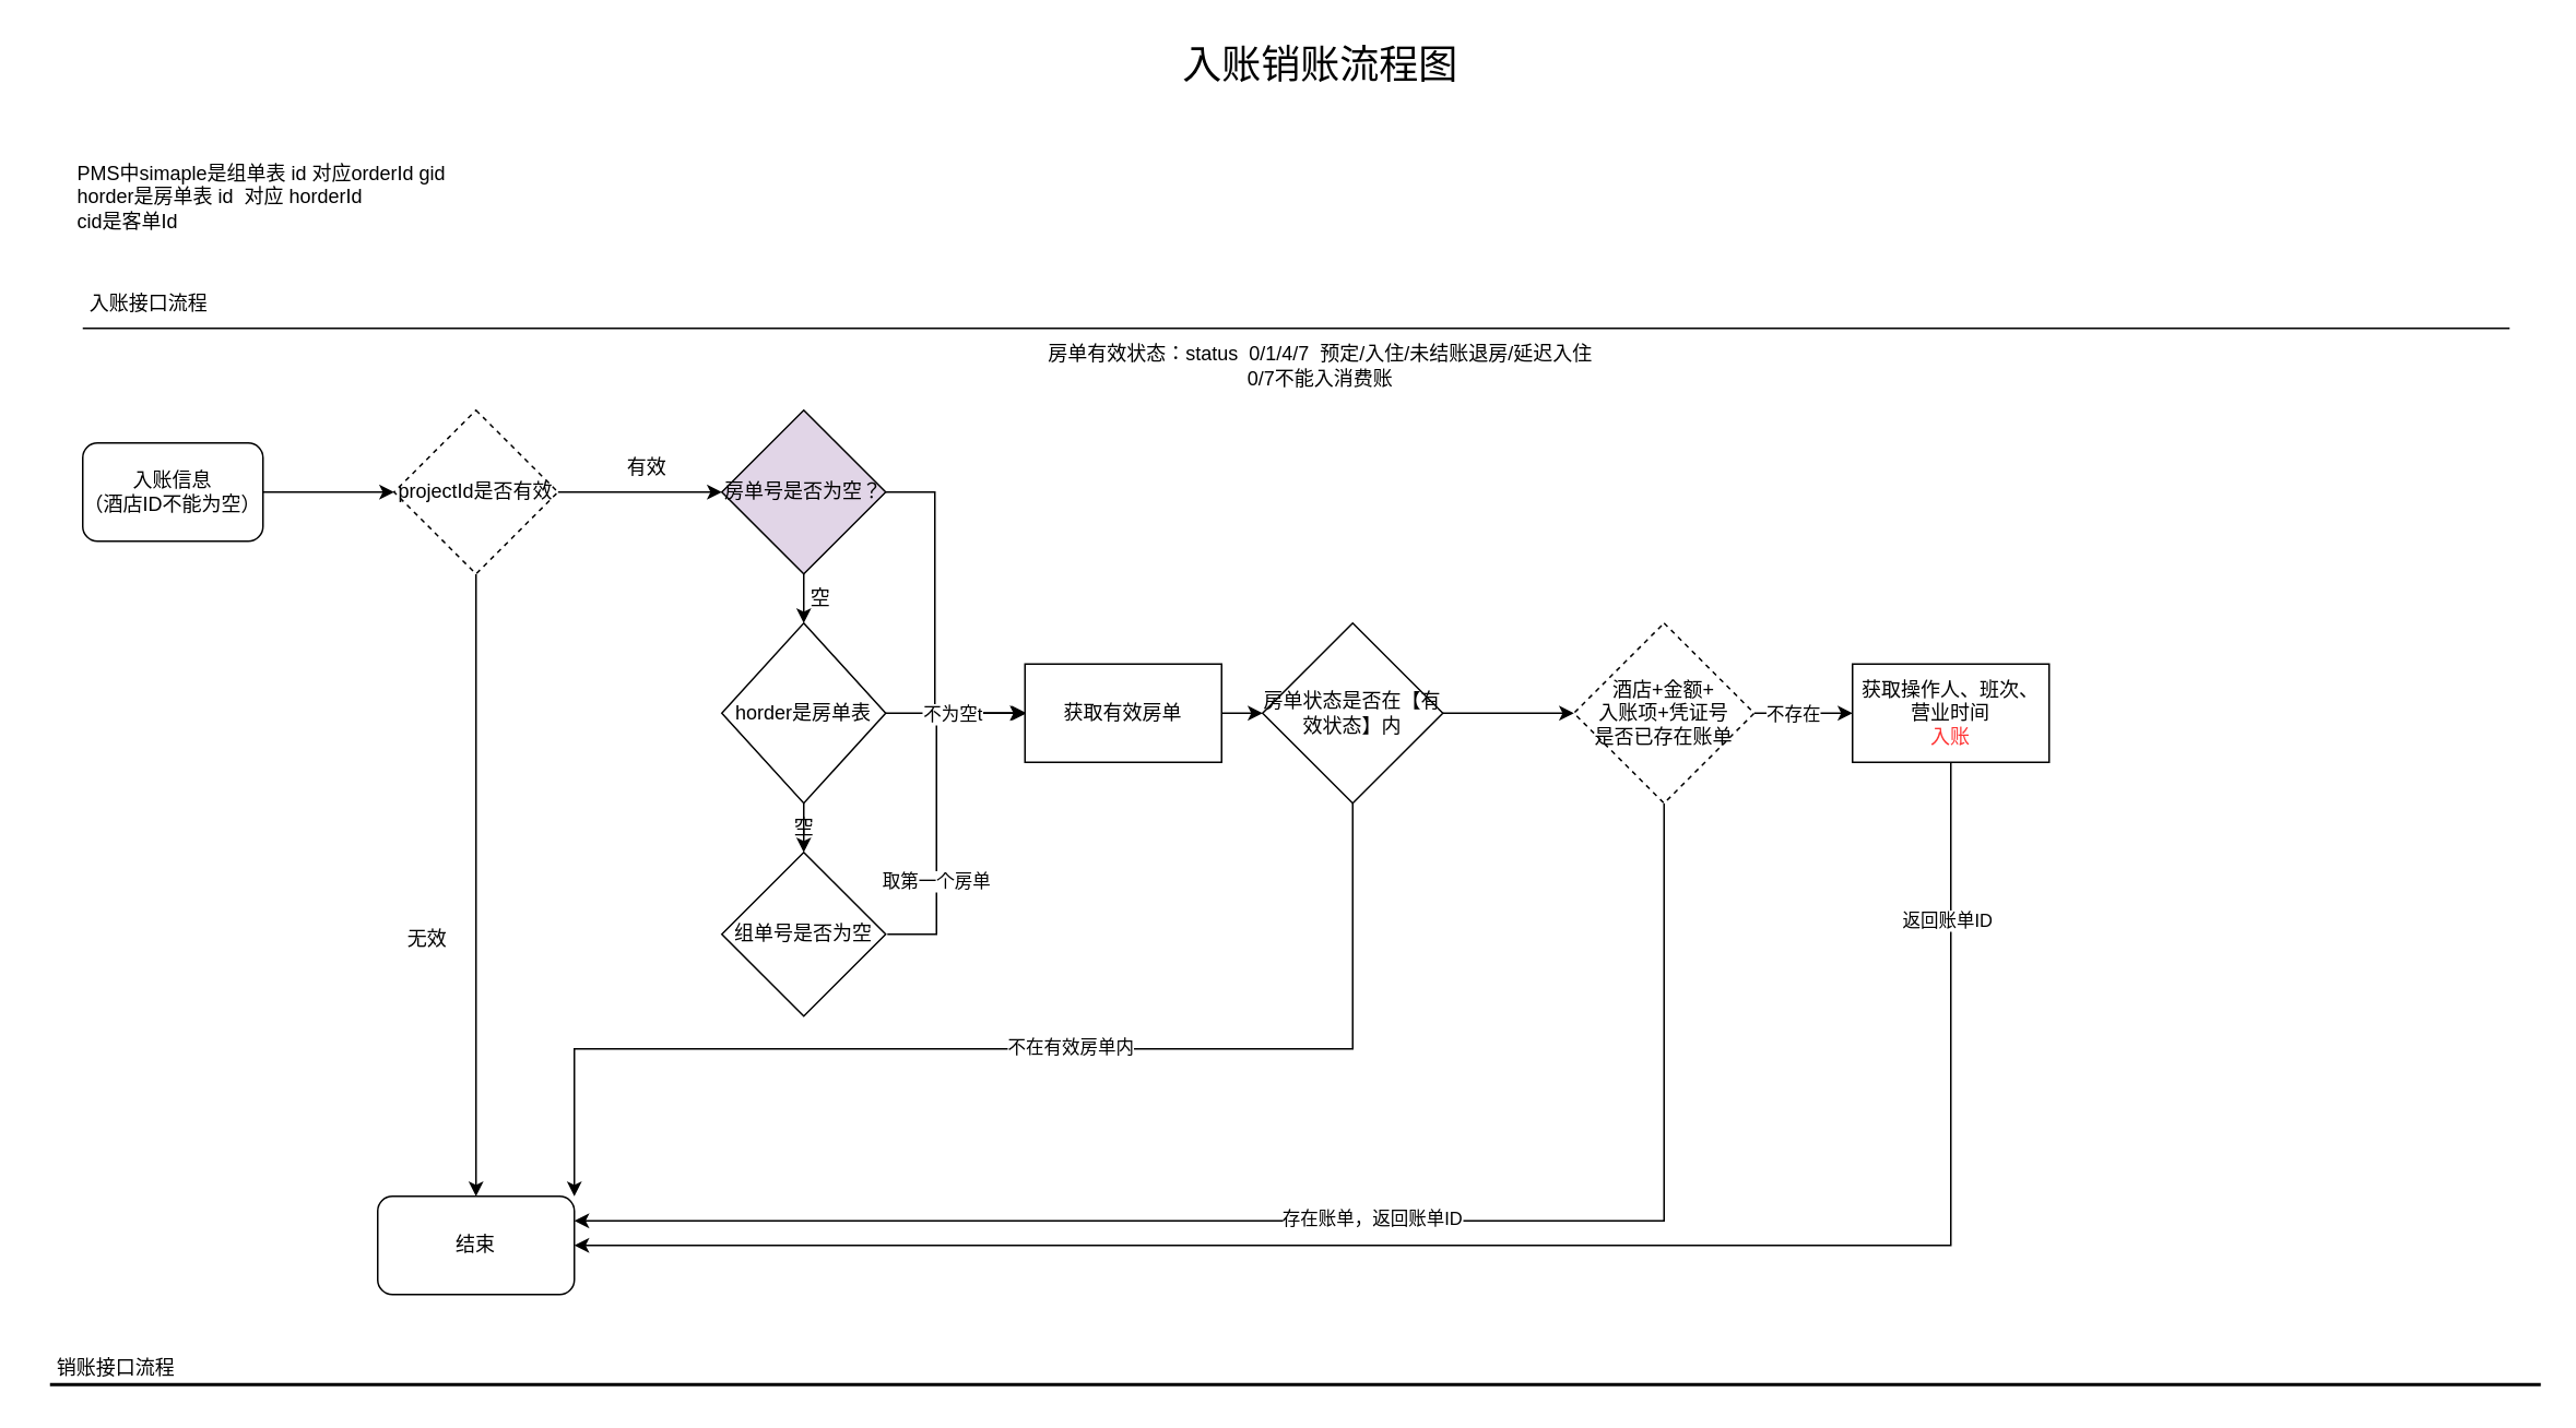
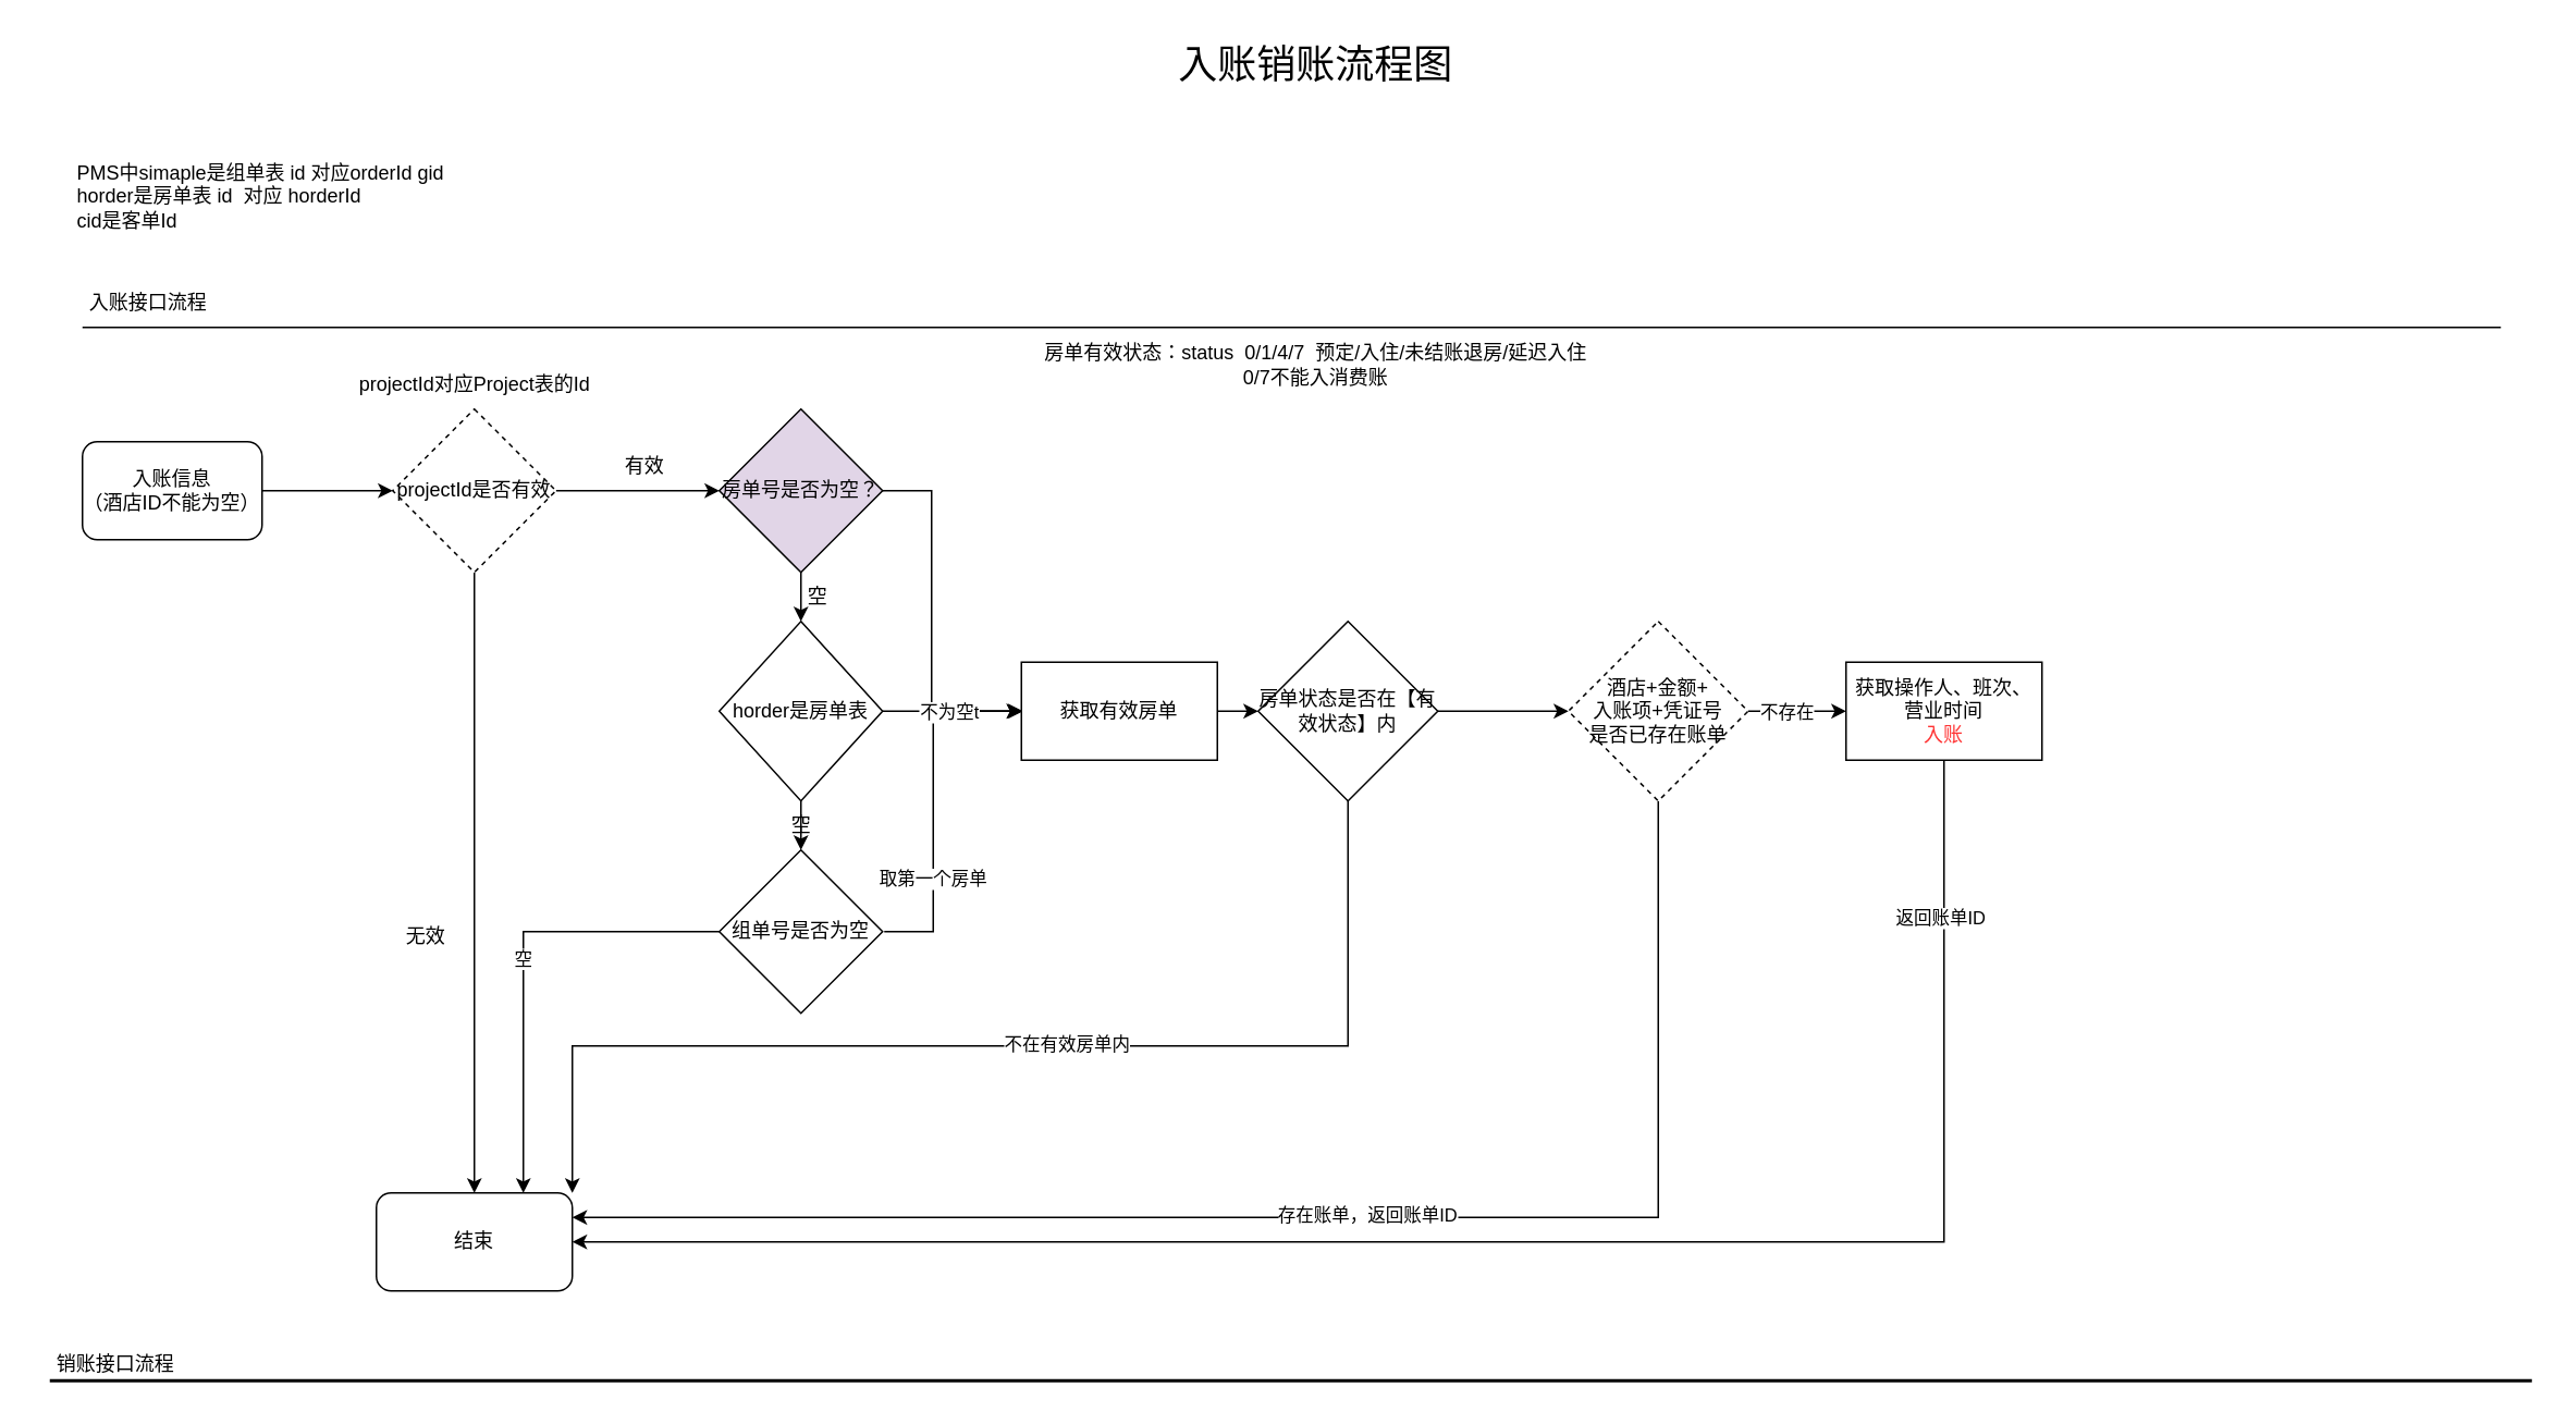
  <mxCell id="0" />
  <mxCell id="1" parent="0" />
  <mxCell id="2" value="入账销账流程图&lt;br style=&quot;font-size: 24px;&quot;&gt;" style="text;html=1;align=center;verticalAlign=middle;resizable=0;points=[];autosize=1;strokeColor=none;fillColor=none;fontSize=24;" parent="1" vertex="1"><mxGeometry x="710" y="20" width="190" height="40" as="geometry" /></mxCell>
  <mxCell id="3" style="edgeStyle=orthogonalEdgeStyle;rounded=0;orthogonalLoop=1;jettySize=auto;html=1;exitX=1;exitY=0.5;exitDx=0;exitDy=0;" parent="1" source="8" target="6" edge="1"><mxGeometry relative="1" as="geometry"><mxPoint x="180" y="300" as="sourcePoint" /></mxGeometry></mxCell>
  <mxCell id="4" style="edgeStyle=orthogonalEdgeStyle;rounded=0;orthogonalLoop=1;jettySize=auto;html=1;exitX=0.5;exitY=1;exitDx=0;exitDy=0;" parent="1" source="6" target="9" edge="1"><mxGeometry relative="1" as="geometry"><mxPoint x="290" y="390" as="targetPoint" /></mxGeometry></mxCell>
  <mxCell id="5" style="edgeStyle=orthogonalEdgeStyle;rounded=0;orthogonalLoop=1;jettySize=auto;html=1;exitX=1;exitY=0.5;exitDx=0;exitDy=0;entryX=0;entryY=0.5;entryDx=0;entryDy=0;" parent="1" source="6" target="14" edge="1"><mxGeometry relative="1" as="geometry" /></mxCell>
  <mxCell id="6" value="projectId是否有效" style="rhombus;whiteSpace=wrap;html=1;dashed=1;" parent="1" vertex="1"><mxGeometry x="240" y="250" width="100" height="100" as="geometry" /></mxCell>
+ <mxCell id="7" value="projectId对应Project表的Id&lt;br&gt;" style="text;html=1;align=center;verticalAlign=middle;resizable=0;points=[];autosize=1;strokeColor=none;fillColor=none;" parent="1" vertex="1"><mxGeometry x="210" y="220" width="160" height="30" as="geometry" /></mxCell>
  <mxCell id="8" value="入账信息&lt;br&gt;（酒店ID不能为空）" style="rounded=1;whiteSpace=wrap;html=1;" parent="1" vertex="1"><mxGeometry x="50" y="270" width="110" height="60" as="geometry" /></mxCell>
  <mxCell id="9" value="结束" style="rounded=1;whiteSpace=wrap;html=1;" parent="1" vertex="1"><mxGeometry x="230" y="730" width="120" height="60" as="geometry" /></mxCell>
  <mxCell id="10" value="无效" style="text;html=1;align=center;verticalAlign=middle;resizable=0;points=[];autosize=1;strokeColor=none;fillColor=none;" parent="1" vertex="1"><mxGeometry x="235" y="558" width="50" height="30" as="geometry" /></mxCell>
  <mxCell id="11" value="" style="endArrow=none;html=1;rounded=0;" parent="1" edge="1"><mxGeometry relative="1" as="geometry"><mxPoint x="50" y="200" as="sourcePoint" /><mxPoint x="1531" y="200" as="targetPoint" /></mxGeometry></mxCell>
  <mxCell id="12" style="edgeStyle=orthogonalEdgeStyle;rounded=0;orthogonalLoop=1;jettySize=auto;html=1;exitX=0.5;exitY=1;exitDx=0;exitDy=0;entryX=0.5;entryY=0;entryDx=0;entryDy=0;" parent="1" source="14" target="18" edge="1"><mxGeometry relative="1" as="geometry" /></mxCell>
  <mxCell id="13" style="edgeStyle=orthogonalEdgeStyle;rounded=0;orthogonalLoop=1;jettySize=auto;html=1;exitX=1;exitY=0.5;exitDx=0;exitDy=0;entryX=0;entryY=0.5;entryDx=0;entryDy=0;" parent="1" source="14" target="29" edge="1"><mxGeometry relative="1" as="geometry"><Array as="points"><mxPoint x="570" y="300" /><mxPoint x="570" y="435" /></Array></mxGeometry></mxCell>
  <mxCell id="14" value="房单号是否为空？" style="rhombus;whiteSpace=wrap;html=1;fillColor=#e1d5e7;" parent="1" vertex="1"><mxGeometry x="440" y="250" width="100" height="100" as="geometry" /></mxCell>
  <mxCell id="15" value="有效" style="text;html=1;align=center;verticalAlign=middle;resizable=0;points=[];autosize=1;strokeColor=none;fillColor=none;" parent="1" vertex="1"><mxGeometry x="369" y="270" width="50" height="30" as="geometry" /></mxCell>
  <mxCell id="16" style="edgeStyle=orthogonalEdgeStyle;rounded=0;orthogonalLoop=1;jettySize=auto;html=1;exitX=0.5;exitY=1;exitDx=0;exitDy=0;entryX=0.5;entryY=0;entryDx=0;entryDy=0;" parent="1" source="18" target="24" edge="1"><mxGeometry relative="1" as="geometry" /></mxCell>
  <mxCell id="17" style="edgeStyle=orthogonalEdgeStyle;rounded=0;orthogonalLoop=1;jettySize=auto;html=1;exitX=1;exitY=0.5;exitDx=0;exitDy=0;entryX=0;entryY=0.5;entryDx=0;entryDy=0;" parent="1" source="18" target="29" edge="1"><mxGeometry relative="1" as="geometry" /></mxCell>
  <mxCell id="18" value="horder是房单表" style="rhombus;whiteSpace=wrap;html=1;" parent="1" vertex="1"><mxGeometry x="440" y="380" width="100" height="110" as="geometry" /></mxCell>
+ <mxCell id="19" style="edgeStyle=orthogonalEdgeStyle;rounded=0;orthogonalLoop=1;jettySize=auto;html=1;exitX=0;exitY=0.5;exitDx=0;exitDy=0;entryX=0.75;entryY=0;entryDx=0;entryDy=0;" parent="1" source="24" target="9" edge="1"><mxGeometry relative="1" as="geometry" /></mxCell>
+ <mxCell id="20" value="空" style="edgeLabel;html=1;align=center;verticalAlign=middle;resizable=0;points=[];" parent="19" connectable="0" vertex="1"><mxGeometry x="-0.029" y="-1" relative="1" as="geometry"><mxPoint as="offset" /></mxGeometry></mxCell>
  <mxCell id="21" style="edgeStyle=orthogonalEdgeStyle;rounded=0;orthogonalLoop=1;jettySize=auto;html=1;exitX=1;exitY=0.5;exitDx=0;exitDy=0;entryX=0;entryY=0.5;entryDx=0;entryDy=0;" parent="1" edge="1"><mxGeometry relative="1" as="geometry"><mxPoint x="541" y="570" as="sourcePoint" /><mxPoint x="626" y="435" as="targetPoint" /><Array as="points"><mxPoint x="571" y="570" /><mxPoint x="571" y="435" /></Array></mxGeometry></mxCell>
  <mxCell id="22" value="不为空t" style="edgeLabel;html=1;align=center;verticalAlign=middle;resizable=0;points=[];" parent="21" connectable="0" vertex="1"><mxGeometry x="0.713" y="-2" relative="1" as="geometry"><mxPoint x="-14" y="-2" as="offset" /></mxGeometry></mxCell>
  <mxCell id="23" value="取第一个房单" style="edgeLabel;html=1;align=center;verticalAlign=middle;resizable=0;points=[];" parent="21" connectable="0" vertex="1"><mxGeometry x="-0.429" y="1" relative="1" as="geometry"><mxPoint as="offset" /></mxGeometry></mxCell>
  <mxCell id="24" value="组单号是否为空" style="rhombus;whiteSpace=wrap;html=1;" parent="1" vertex="1"><mxGeometry x="440" y="520" width="100" height="100" as="geometry" /></mxCell>
  <mxCell id="25" value="空" style="text;html=1;align=center;verticalAlign=middle;resizable=0;points=[];autosize=1;strokeColor=none;fillColor=none;" parent="1" vertex="1"><mxGeometry x="480" y="350" width="40" height="30" as="geometry" /></mxCell>
  <mxCell id="26" value="入账接口流程" style="text;html=1;align=center;verticalAlign=middle;resizable=0;points=[];autosize=1;strokeColor=none;fillColor=none;" parent="1" vertex="1"><mxGeometry x="40" y="170" width="100" height="30" as="geometry" /></mxCell>
  <mxCell id="27" value="PMS中simaple是组单表 id 对应orderId gid&lt;br&gt;horder是房单表 id&amp;nbsp; 对应 horderId&lt;br&gt;cid是客单Id" style="text;html=1;align=left;verticalAlign=middle;resizable=0;points=[];autosize=1;strokeColor=none;fillColor=none;" parent="1" vertex="1"><mxGeometry x="45" y="90" width="250" height="60" as="geometry" /></mxCell>
  <mxCell id="28" style="edgeStyle=orthogonalEdgeStyle;rounded=0;orthogonalLoop=1;jettySize=auto;html=1;exitX=1;exitY=0.5;exitDx=0;exitDy=0;entryX=0;entryY=0.5;entryDx=0;entryDy=0;" parent="1" source="29" target="33" edge="1"><mxGeometry relative="1" as="geometry" /></mxCell>
  <mxCell id="29" value="获取有效房单" style="rounded=0;whiteSpace=wrap;html=1;" parent="1" vertex="1"><mxGeometry x="625" y="405" width="120" height="60" as="geometry" /></mxCell>
  <mxCell id="30" style="edgeStyle=orthogonalEdgeStyle;rounded=0;orthogonalLoop=1;jettySize=auto;html=1;exitX=0.5;exitY=1;exitDx=0;exitDy=0;entryX=1;entryY=0;entryDx=0;entryDy=0;" parent="1" source="33" target="9" edge="1"><mxGeometry relative="1" as="geometry"><Array as="points"><mxPoint x="825" y="640" /><mxPoint x="350" y="640" /></Array></mxGeometry></mxCell>
  <mxCell id="31" value="不在有效房单内" style="edgeLabel;html=1;align=center;verticalAlign=middle;resizable=0;points=[];" parent="30" connectable="0" vertex="1"><mxGeometry x="-0.097" y="-2" relative="1" as="geometry"><mxPoint as="offset" /></mxGeometry></mxCell>
  <mxCell id="32" value="" style="edgeStyle=orthogonalEdgeStyle;rounded=0;orthogonalLoop=1;jettySize=auto;html=1;" parent="1" source="33" target="43" edge="1"><mxGeometry relative="1" as="geometry" /></mxCell>
  <mxCell id="33" value="房单状态是否在【有效状态】内" style="rhombus;whiteSpace=wrap;html=1;align=center;" parent="1" vertex="1"><mxGeometry x="770" y="380" width="110" height="110" as="geometry" /></mxCell>
  <mxCell id="34" value="房单有效状态：status&amp;nbsp; 0/1/4/7&amp;nbsp; 预定/入住/未结账退房/延迟入住&lt;br&gt;0/7不能入消费账&lt;br&gt;" style="text;html=1;align=center;verticalAlign=middle;resizable=0;points=[];autosize=1;strokeColor=none;fillColor=none;" parent="1" vertex="1"><mxGeometry x="625" y="203" width="360" height="40" as="geometry" /></mxCell>
  <mxCell id="35" value="空" style="text;html=1;align=center;verticalAlign=middle;resizable=0;points=[];autosize=1;strokeColor=none;fillColor=none;" parent="1" vertex="1"><mxGeometry x="470" y="490" width="40" height="30" as="geometry" /></mxCell>
  <mxCell id="36" style="edgeStyle=orthogonalEdgeStyle;rounded=0;orthogonalLoop=1;jettySize=auto;html=1;exitX=0.5;exitY=1;exitDx=0;exitDy=0;entryX=1;entryY=0.5;entryDx=0;entryDy=0;" parent="1" source="38" target="9" edge="1"><mxGeometry relative="1" as="geometry" /></mxCell>
  <mxCell id="37" value="返回账单ID" style="edgeLabel;html=1;align=center;verticalAlign=middle;resizable=0;points=[];" parent="36" connectable="0" vertex="1"><mxGeometry x="-0.831" y="-3" relative="1" as="geometry"><mxPoint as="offset" /></mxGeometry></mxCell>
  <mxCell id="38" value="获取操作人、班次、营业时间&lt;br&gt;&lt;font color=&quot;#ff3333&quot;&gt;入账&lt;/font&gt;" style="whiteSpace=wrap;html=1;" parent="1" vertex="1"><mxGeometry x="1130" y="405" width="120" height="60" as="geometry" /></mxCell>
  <mxCell id="39" style="edgeStyle=orthogonalEdgeStyle;rounded=0;orthogonalLoop=1;jettySize=auto;html=1;exitX=0.5;exitY=1;exitDx=0;exitDy=0;entryX=1;entryY=0.25;entryDx=0;entryDy=0;" parent="1" source="43" target="9" edge="1"><mxGeometry relative="1" as="geometry" /></mxCell>
  <mxCell id="40" value="存在账单，返回账单ID" style="edgeLabel;html=1;align=center;verticalAlign=middle;resizable=0;points=[];" parent="39" connectable="0" vertex="1"><mxGeometry x="-0.057" y="-2" relative="1" as="geometry"><mxPoint as="offset" /></mxGeometry></mxCell>
  <mxCell id="41" style="edgeStyle=orthogonalEdgeStyle;rounded=0;orthogonalLoop=1;jettySize=auto;html=1;exitX=1;exitY=0.5;exitDx=0;exitDy=0;entryX=0;entryY=0.5;entryDx=0;entryDy=0;" parent="1" source="43" target="38" edge="1"><mxGeometry relative="1" as="geometry" /></mxCell>
  <mxCell id="42" value="不存在" style="edgeLabel;html=1;align=center;verticalAlign=middle;resizable=0;points=[];" parent="41" connectable="0" vertex="1"><mxGeometry x="-0.229" relative="1" as="geometry"><mxPoint as="offset" /></mxGeometry></mxCell>
  <mxCell id="43" value="酒店+金额+&lt;br&gt;入账项+凭证号&lt;br&gt;是否已存在账单" style="rhombus;whiteSpace=wrap;html=1;align=center;dashed=1;" parent="1" vertex="1"><mxGeometry x="960" y="380" width="110" height="110" as="geometry" /></mxCell>
  <mxCell id="44" value="" style="line;strokeWidth=2;html=1;" vertex="1" parent="1"><mxGeometry x="30" y="840" width="1520" height="10" as="geometry" /></mxCell>
  <mxCell id="45" value="销账接口流程" style="text;html=1;align=center;verticalAlign=middle;resizable=0;points=[];autosize=1;strokeColor=none;fillColor=none;" vertex="1" parent="1"><mxGeometry x="20" y="820" width="100" height="30" as="geometry" /></mxCell>
